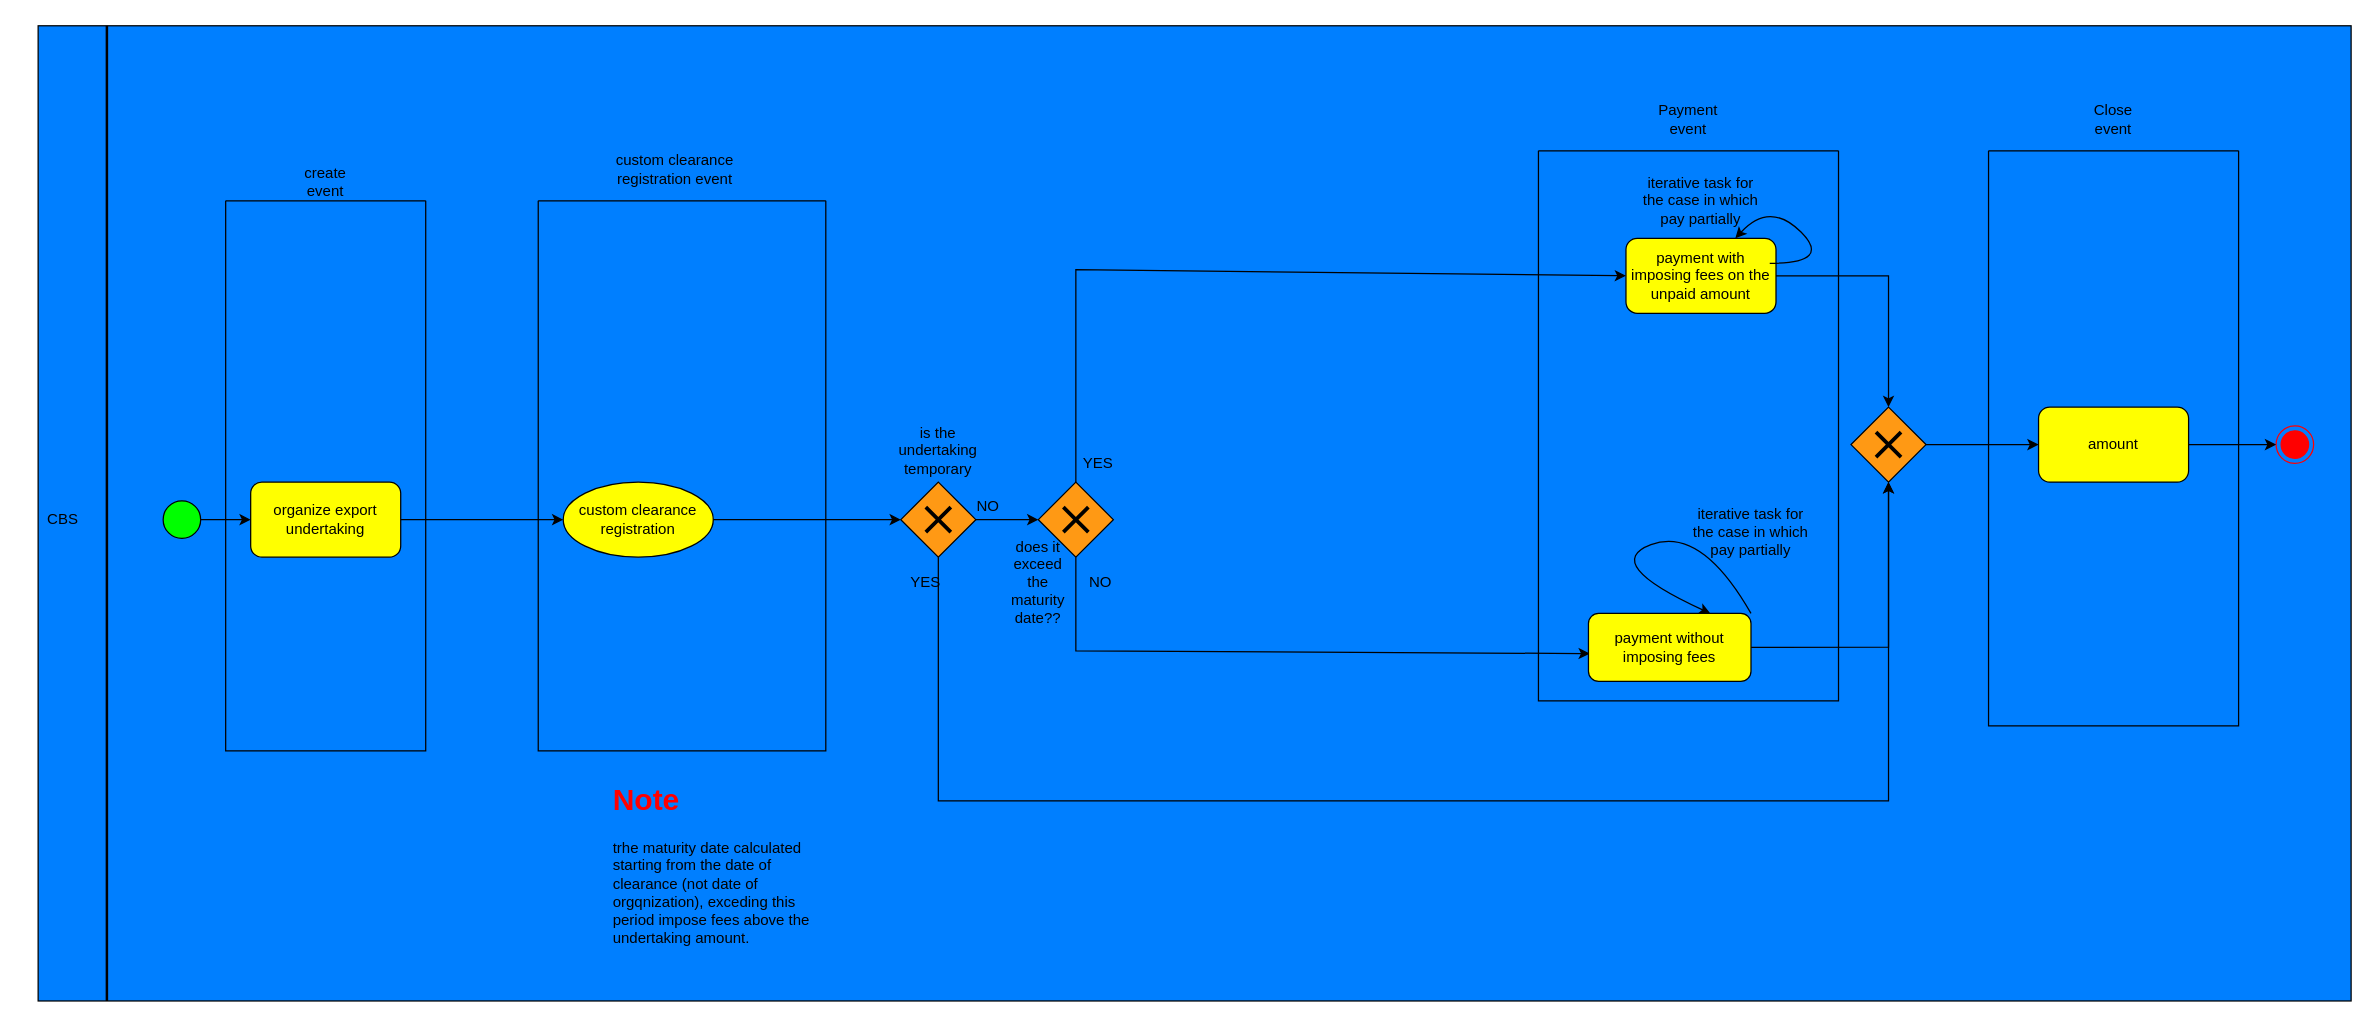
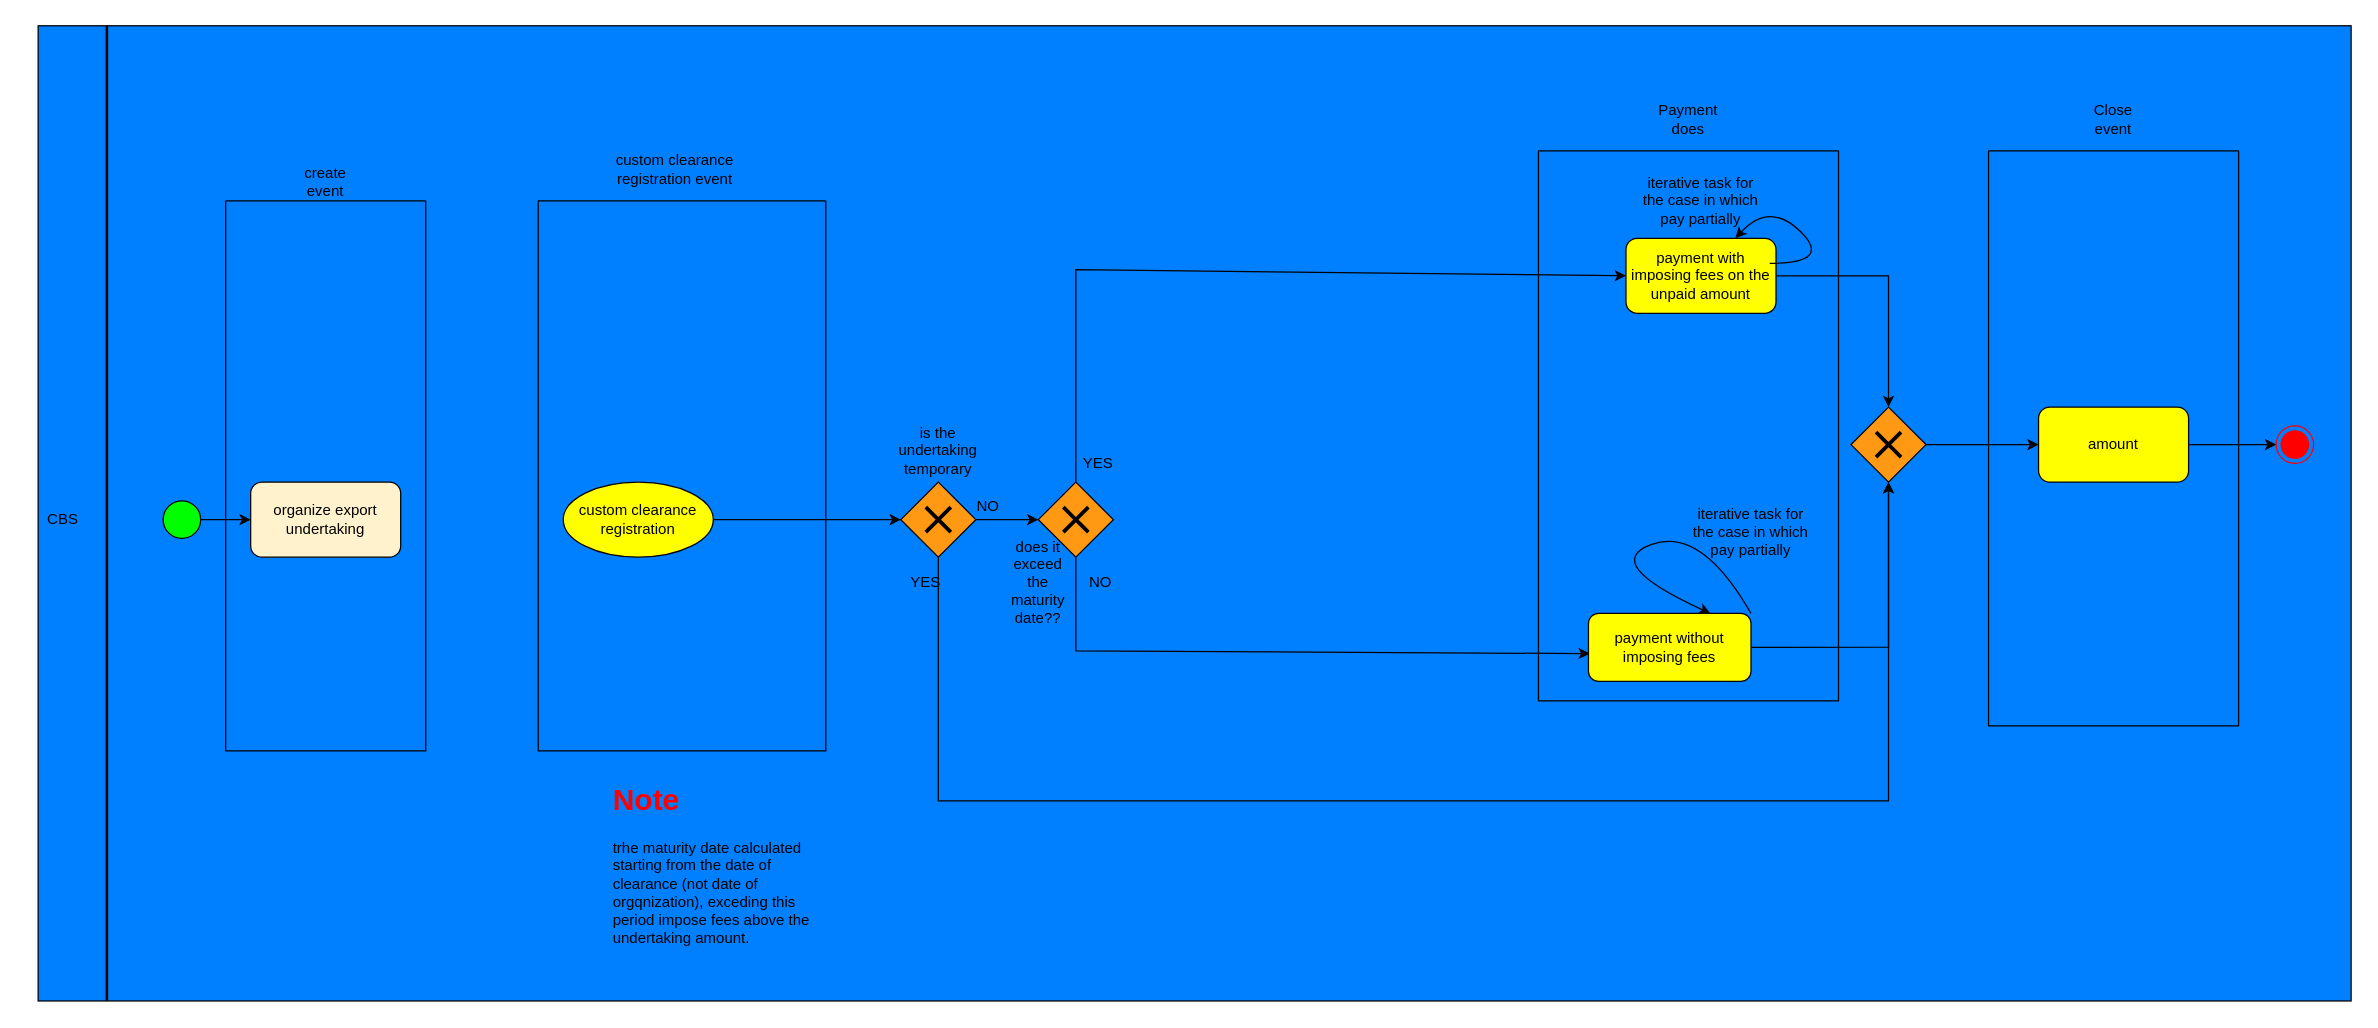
  <mxCell id="0" />
  <mxCell id="1" parent="0" />
  <mxCell id="2" value="" style="rounded=0;whiteSpace=wrap;html=1;fillColor=#007FFF;" parent="1" vertex="1"><mxGeometry x="30" y="20" width="1850" height="780" as="geometry" /></mxCell>
  <mxCell id="3" value="CBS" style="text;html=1;strokeColor=none;fillColor=none;align=center;verticalAlign=middle;whiteSpace=wrap;rounded=0;" parent="1" vertex="1"><mxGeometry x="20" y="400" width="60" height="30" as="geometry" /></mxCell>
  <mxCell id="4" value="" style="line;strokeWidth=2;direction=south;html=1;" parent="1" vertex="1"><mxGeometry x="80" y="20" width="10" height="780" as="geometry" /></mxCell>
- <mxCell id="5" value="organize export undertaking" style="rounded=1;whiteSpace=wrap;html=1;fillColor=#FFFF00;" parent="1" vertex="1"><mxGeometry x="200" y="385" width="120" height="60" as="geometry" /></mxCell>
+ <mxCell id="5" value="organize export undertaking" style="rounded=1;whiteSpace=wrap;html=1;fillColor=#fff2cc;" parent="1" vertex="1"><mxGeometry x="200" y="385" width="120" height="60" as="geometry" /></mxCell>
  <mxCell id="6" value="" style="ellipse;whiteSpace=wrap;html=1;aspect=fixed;fillColor=#00FF00;" parent="1" vertex="1"><mxGeometry x="130" y="400" width="30" height="30" as="geometry" /></mxCell>
  <mxCell id="7" value="" style="endArrow=classic;html=1;rounded=0;exitX=1;exitY=0.5;exitDx=0;exitDy=0;entryX=0;entryY=0.5;entryDx=0;entryDy=0;" parent="1" source="6" target="5" edge="1"><mxGeometry width="50" height="50" relative="1" as="geometry"><mxPoint x="390" y="490" as="sourcePoint" /><mxPoint x="440" y="440" as="targetPoint" /></mxGeometry></mxCell>
  <mxCell id="8" value="payment with imposing fees on the unpaid amount" style="rounded=1;whiteSpace=wrap;html=1;fillColor=#FFFF00;" parent="1" vertex="1"><mxGeometry x="1300" y="190" width="120" height="60" as="geometry" /></mxCell>
  <mxCell id="9" value="" style="rhombus;whiteSpace=wrap;html=1;fillColor=#FF9914;" parent="1" vertex="1"><mxGeometry x="830" y="385" width="60" height="60" as="geometry" /></mxCell>
  <mxCell id="10" value="" style="endArrow=classic;html=1;rounded=0;entryX=0.008;entryY=0.591;entryDx=0;entryDy=0;exitX=0.5;exitY=1;exitDx=0;exitDy=0;entryPerimeter=0;" parent="1" source="9" target="44" edge="1"><mxGeometry width="50" height="50" relative="1" as="geometry"><mxPoint x="790" y="410" as="sourcePoint" /><mxPoint x="840" y="360" as="targetPoint" /><Array as="points"><mxPoint x="860" y="520" /></Array></mxGeometry></mxCell>
  <mxCell id="11" value="YES" style="text;html=1;strokeColor=none;fillColor=none;align=center;verticalAlign=middle;whiteSpace=wrap;rounded=0;" parent="1" vertex="1"><mxGeometry x="847.5" y="355" width="60" height="30" as="geometry" /></mxCell>
  <mxCell id="12" value="NO" style="text;html=1;strokeColor=none;fillColor=none;align=center;verticalAlign=middle;whiteSpace=wrap;rounded=0;" parent="1" vertex="1"><mxGeometry x="850" y="450" width="60" height="30" as="geometry" /></mxCell>
  <mxCell id="13" value="" style="rhombus;whiteSpace=wrap;html=1;fillColor=#FF9914;" parent="1" vertex="1"><mxGeometry x="1480" y="325" width="60" height="60" as="geometry" /></mxCell>
  <mxCell id="14" value="" style="endArrow=classic;html=1;rounded=0;entryX=0.5;entryY=0;entryDx=0;entryDy=0;exitX=1;exitY=0.5;exitDx=0;exitDy=0;" parent="1" source="8" target="13" edge="1"><mxGeometry width="50" height="50" relative="1" as="geometry"><mxPoint x="1010" y="410" as="sourcePoint" /><mxPoint x="1060" y="360" as="targetPoint" /><Array as="points"><mxPoint x="1510" y="220" /></Array></mxGeometry></mxCell>
  <mxCell id="15" value="amount" style="rounded=1;whiteSpace=wrap;html=1;fillColor=#FFFF00;" parent="1" vertex="1"><mxGeometry x="1630" y="325" width="120" height="60" as="geometry" /></mxCell>
  <mxCell id="16" value="" style="ellipse;html=1;shape=endState;fillColor=#FF0000;strokeColor=#ff0000;" parent="1" vertex="1"><mxGeometry x="1820" y="340" width="30" height="30" as="geometry" /></mxCell>
  <mxCell id="17" value="" style="endArrow=classic;html=1;rounded=0;entryX=0;entryY=0.5;entryDx=0;entryDy=0;exitX=1;exitY=0.5;exitDx=0;exitDy=0;" parent="1" source="15" target="16" edge="1"><mxGeometry width="50" height="50" relative="1" as="geometry"><mxPoint x="1220" y="410" as="sourcePoint" /><mxPoint x="1270" y="360" as="targetPoint" /></mxGeometry></mxCell>
  <mxCell id="18" value="&lt;h1&gt;&lt;font color=&quot;#ff0000&quot;&gt;Note&lt;/font&gt;&lt;/h1&gt;&lt;div&gt;trhe maturity date calculated starting from the date of clearance (not date of orgqnization), exceding this period impose fees above the undertaking amount.&lt;/div&gt;" style="text;html=1;strokeColor=none;fillColor=none;spacing=5;spacingTop=-20;whiteSpace=wrap;overflow=hidden;rounded=0;" parent="1" vertex="1"><mxGeometry x="485" y="620" width="190" height="140" as="geometry" /></mxCell>
  <mxCell id="19" value="" style="endArrow=classic;html=1;rounded=0;exitX=1;exitY=0.5;exitDx=0;exitDy=0;entryX=0.5;entryY=1;entryDx=0;entryDy=0;" parent="1" source="44" target="13" edge="1"><mxGeometry width="50" height="50" relative="1" as="geometry"><mxPoint x="1300" y="420" as="sourcePoint" /><mxPoint x="1350" y="370" as="targetPoint" /><Array as="points"><mxPoint x="1510" y="517" /></Array></mxGeometry></mxCell>
  <mxCell id="20" value="" style="swimlane;startSize=0;" parent="1" vertex="1"><mxGeometry x="1230" y="120" width="240" height="440" as="geometry" /></mxCell>
  <mxCell id="21" value="iterative task for the case in which pay partially" style="text;html=1;strokeColor=none;fillColor=none;align=center;verticalAlign=middle;whiteSpace=wrap;rounded=0;" parent="20" vertex="1"><mxGeometry x="120" y="290" width="100" height="30" as="geometry" /></mxCell>
  <mxCell id="22" value="" style="curved=1;endArrow=classic;html=1;rounded=0;" parent="20" target="8" edge="1"><mxGeometry width="50" height="50" relative="1" as="geometry"><mxPoint x="185" y="90" as="sourcePoint" /><mxPoint x="235" y="40" as="targetPoint" /><Array as="points"><mxPoint x="235" y="90" /><mxPoint x="185" y="40" /></Array></mxGeometry></mxCell>
- <mxCell id="23" value="Payment event" style="text;html=1;strokeColor=none;fillColor=none;align=center;verticalAlign=middle;whiteSpace=wrap;rounded=0;" parent="1" vertex="1"><mxGeometry x="1320" y="80" width="60" height="30" as="geometry" /></mxCell>
+ <mxCell id="23" value="Payment does" style="text;html=1;strokeColor=none;fillColor=none;align=center;verticalAlign=middle;whiteSpace=wrap;rounded=0;" parent="1" vertex="1"><mxGeometry x="1320" y="80" width="60" height="30" as="geometry" /></mxCell>
  <mxCell id="24" value="" style="swimlane;startSize=0;" parent="1" vertex="1"><mxGeometry x="180" y="160" width="160" height="440" as="geometry" /></mxCell>
  <mxCell id="25" value="create event" style="text;html=1;strokeColor=none;fillColor=none;align=center;verticalAlign=middle;whiteSpace=wrap;rounded=0;" parent="1" vertex="1"><mxGeometry x="230" y="130" width="60" height="30" as="geometry" /></mxCell>
  <mxCell id="26" value="" style="swimlane;startSize=0;" parent="1" vertex="1"><mxGeometry x="430" y="160" width="230" height="440" as="geometry"><mxRectangle x="370" y="-30" width="50" height="40" as="alternateBounds" /></mxGeometry></mxCell>
  <mxCell id="27" value="custom clearance registration" style="ellipse;whiteSpace=wrap;html=1;fillColor=#FFFF00;" parent="26" vertex="1"><mxGeometry x="20" y="225" width="120" height="60" as="geometry" /></mxCell>
  <mxCell id="28" value="custom clearance registration event" style="text;html=1;strokeColor=none;fillColor=none;align=center;verticalAlign=middle;whiteSpace=wrap;rounded=0;" parent="1" vertex="1"><mxGeometry x="485" y="120" width="109" height="30" as="geometry" /></mxCell>
  <mxCell id="29" value="" style="swimlane;startSize=0;" parent="1" vertex="1"><mxGeometry x="1590" y="120" width="200" height="460" as="geometry" /></mxCell>
  <mxCell id="30" value="Close event" style="text;html=1;strokeColor=none;fillColor=none;align=center;verticalAlign=middle;whiteSpace=wrap;rounded=0;" parent="1" vertex="1"><mxGeometry x="1660" y="80" width="60" height="30" as="geometry" /></mxCell>
- <mxCell id="31" value="" style="endArrow=classic;html=1;rounded=0;exitX=1;exitY=0.5;exitDx=0;exitDy=0;entryX=0;entryY=0.5;entryDx=0;entryDy=0;" parent="1" source="5" target="27" edge="1"><mxGeometry width="50" height="50" relative="1" as="geometry"><mxPoint x="320" y="415" as="sourcePoint" /><mxPoint x="351" y="415" as="targetPoint" /></mxGeometry></mxCell>
  <mxCell id="32" value="" style="rhombus;whiteSpace=wrap;html=1;fillColor=#FF9914;" parent="1" vertex="1"><mxGeometry x="720" y="385" width="60" height="60" as="geometry" /></mxCell>
  <mxCell id="33" value="" style="shape=umlDestroy;whiteSpace=wrap;html=1;strokeWidth=3;targetShapes=umlLifeline;" parent="1" vertex="1"><mxGeometry x="740" y="405" width="20" height="20" as="geometry" /></mxCell>
  <mxCell id="34" value="is the undertaking temporary" style="text;html=1;strokeColor=none;fillColor=none;align=center;verticalAlign=middle;whiteSpace=wrap;rounded=0;" parent="1" vertex="1"><mxGeometry x="720" y="345" width="60" height="30" as="geometry" /></mxCell>
  <mxCell id="35" value="" style="endArrow=classic;html=1;rounded=0;exitX=0.5;exitY=1;exitDx=0;exitDy=0;entryX=0.5;entryY=1;entryDx=0;entryDy=0;" parent="1" source="32" target="13" edge="1"><mxGeometry width="50" height="50" relative="1" as="geometry"><mxPoint x="920" y="410" as="sourcePoint" /><mxPoint x="970" y="360" as="targetPoint" /><Array as="points"><mxPoint x="750" y="640" /><mxPoint x="1510" y="640" /></Array></mxGeometry></mxCell>
  <mxCell id="36" value="" style="endArrow=classic;html=1;rounded=0;" parent="1" source="27" target="32" edge="1"><mxGeometry width="50" height="50" relative="1" as="geometry"><mxPoint x="960" y="410" as="sourcePoint" /><mxPoint x="1010" y="360" as="targetPoint" /></mxGeometry></mxCell>
  <mxCell id="37" value="NO" style="text;html=1;strokeColor=none;fillColor=none;align=center;verticalAlign=middle;whiteSpace=wrap;rounded=0;" parent="1" vertex="1"><mxGeometry x="760" y="390" width="60" height="30" as="geometry" /></mxCell>
  <mxCell id="38" value="YES" style="text;html=1;strokeColor=none;fillColor=none;align=center;verticalAlign=middle;whiteSpace=wrap;rounded=0;" parent="1" vertex="1"><mxGeometry x="710" y="450" width="60" height="30" as="geometry" /></mxCell>
  <mxCell id="39" value="" style="endArrow=classic;html=1;rounded=0;exitX=1;exitY=0.5;exitDx=0;exitDy=0;" parent="1" source="32" edge="1"><mxGeometry width="50" height="50" relative="1" as="geometry"><mxPoint x="780" y="415" as="sourcePoint" /><mxPoint x="830" y="415" as="targetPoint" /></mxGeometry></mxCell>
  <mxCell id="40" value="" style="shape=umlDestroy;whiteSpace=wrap;html=1;strokeWidth=3;targetShapes=umlLifeline;" parent="1" vertex="1"><mxGeometry x="850" y="405" width="20" height="20" as="geometry" /></mxCell>
  <mxCell id="41" value="does it exceed the maturity date??" style="text;html=1;strokeColor=none;fillColor=none;align=center;verticalAlign=middle;whiteSpace=wrap;rounded=0;" parent="1" vertex="1"><mxGeometry x="800" y="415" width="60" height="100" as="geometry" /></mxCell>
  <mxCell id="42" value="" style="shape=umlDestroy;whiteSpace=wrap;html=1;strokeWidth=3;targetShapes=umlLifeline;" parent="1" vertex="1"><mxGeometry x="1500" y="345" width="20" height="20" as="geometry" /></mxCell>
  <mxCell id="43" value="" style="endArrow=classic;html=1;rounded=0;exitX=1;exitY=0.5;exitDx=0;exitDy=0;" parent="1" source="13" target="15" edge="1"><mxGeometry width="50" height="50" relative="1" as="geometry"><mxPoint x="1240" y="330" as="sourcePoint" /><mxPoint x="1290" y="280" as="targetPoint" /></mxGeometry></mxCell>
  <mxCell id="44" value="payment without imposing fees" style="rounded=1;whiteSpace=wrap;html=1;fillColor=#FFFF00;" parent="1" vertex="1"><mxGeometry x="1270" y="490" width="130" height="54.38" as="geometry" /></mxCell>
  <mxCell id="45" value="" style="curved=1;endArrow=classic;html=1;rounded=0;entryX=0.75;entryY=0;entryDx=0;entryDy=0;exitX=1;exitY=0;exitDx=0;exitDy=0;" parent="1" source="44" target="44" edge="1"><mxGeometry width="50" height="50" relative="1" as="geometry"><mxPoint x="1310" y="420" as="sourcePoint" /><mxPoint x="1360" y="370" as="targetPoint" /><Array as="points"><mxPoint x="1360" y="420" /><mxPoint x="1280" y="450" /></Array></mxGeometry></mxCell>
  <mxCell id="46" value="" style="endArrow=classic;html=1;rounded=0;exitX=0.5;exitY=0;exitDx=0;exitDy=0;entryX=0;entryY=0.5;entryDx=0;entryDy=0;" parent="1" source="9" target="8" edge="1"><mxGeometry width="50" height="50" relative="1" as="geometry"><mxPoint x="1000" y="350" as="sourcePoint" /><mxPoint x="975" y="215" as="targetPoint" /><Array as="points"><mxPoint x="860" y="215" /></Array></mxGeometry></mxCell>
  <mxCell id="47" value="iterative task for the case in which pay partially" style="text;html=1;strokeColor=none;fillColor=none;align=center;verticalAlign=middle;whiteSpace=wrap;rounded=0;" parent="1" vertex="1"><mxGeometry x="1310" y="145" width="100" height="30" as="geometry" /></mxCell>
